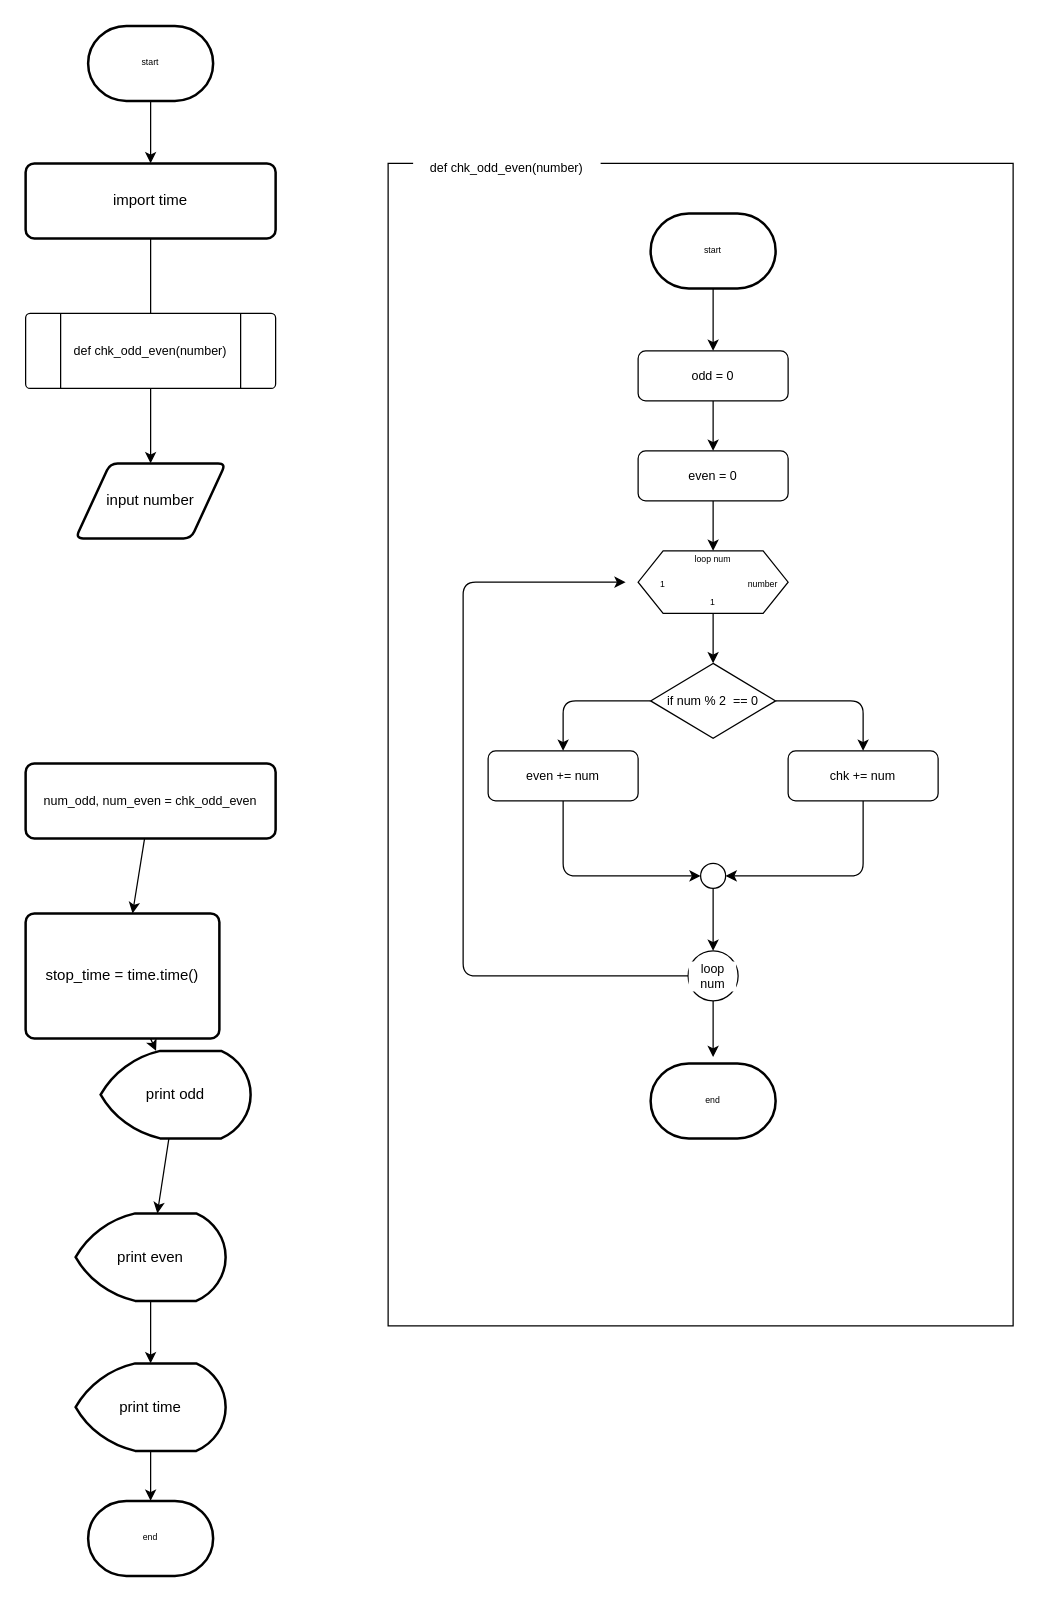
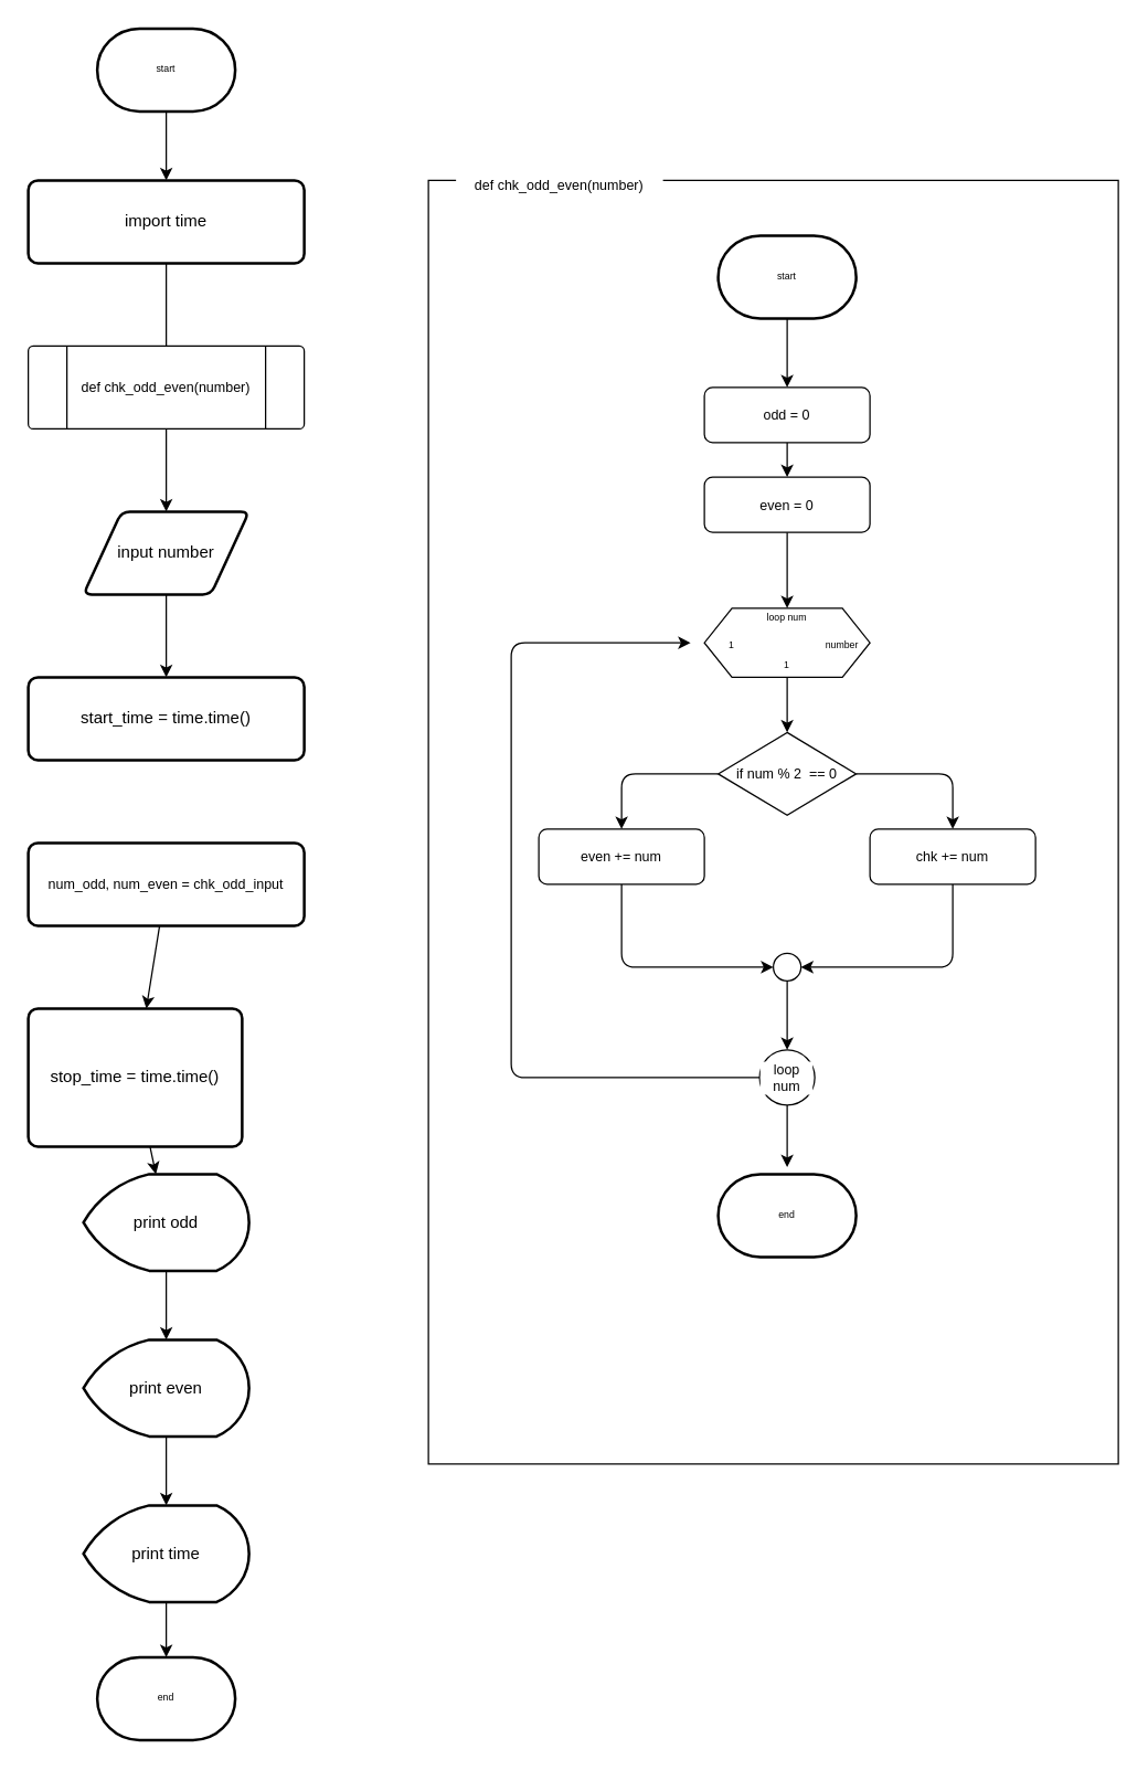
  <mxCell id="0" />
  <mxCell id="1" parent="0" />
  <mxCell id="2" value="" style="rounded=0;whiteSpace=wrap;html=1;fontSize=10;fillColor=none;movable=0;resizable=0;rotatable=0;deletable=0;editable=0;connectable=0;" vertex="1" parent="1"><mxGeometry x="310" y="130" width="500" height="930" as="geometry" /></mxCell>
  <mxCell id="3" value="" style="edgeStyle=none;html=1;fontSize=10;" edge="1" parent="1" target="5"><mxGeometry relative="1" as="geometry"><mxPoint x="120" y="80" as="sourcePoint" /></mxGeometry></mxCell>
  <mxCell id="4" value="" style="edgeStyle=none;html=1;fontSize=10;" edge="1" parent="1" source="5" target="21"><mxGeometry relative="1" as="geometry" /></mxCell>
  <mxCell id="5" value="import time" style="rounded=1;whiteSpace=wrap;html=1;absoluteArcSize=1;arcSize=14;strokeWidth=2;" parent="1" vertex="1"><mxGeometry x="20" y="130" width="200" height="60" as="geometry" /></mxCell>
  <mxCell id="6" value="" style="edgeStyle=none;html=1;fontSize=10;" edge="1" parent="1" source="7" target="9"><mxGeometry relative="1" as="geometry" /></mxCell>
  <mxCell id="7" value="" style="verticalLabelPosition=bottom;verticalAlign=top;html=1;shape=process;whiteSpace=wrap;rounded=1;size=0.14;arcSize=6;" parent="1" vertex="1"><mxGeometry x="20" y="250" width="200" height="60" as="geometry" /></mxCell>
+ <mxCell id="8" value="" style="edgeStyle=none;html=1;fontSize=10;" edge="1" parent="1" source="9" target="10"><mxGeometry relative="1" as="geometry" /></mxCell>
  <mxCell id="9" value="input number" style="shape=parallelogram;html=1;strokeWidth=2;perimeter=parallelogramPerimeter;whiteSpace=wrap;rounded=1;arcSize=12;size=0.23;" parent="1" vertex="1"><mxGeometry x="60" y="370" width="120" height="60" as="geometry" /></mxCell>
+ <mxCell id="10" value="start_time = time.time()" style="rounded=1;whiteSpace=wrap;html=1;absoluteArcSize=1;arcSize=14;strokeWidth=2;" vertex="1" parent="1"><mxGeometry x="20" y="490" width="200" height="60" as="geometry" /></mxCell>
  <mxCell id="11" value="" style="edgeStyle=none;html=1;fontSize=10;" edge="1" parent="1" source="12" target="14"><mxGeometry relative="1" as="geometry" /></mxCell>
- <mxCell id="12" value="num_odd, num_even = chk_odd_even" style="rounded=1;whiteSpace=wrap;html=1;absoluteArcSize=1;arcSize=14;strokeWidth=2;fontSize=10;" vertex="1" parent="1"><mxGeometry x="20" y="610" width="200" height="60" as="geometry" /></mxCell>
+ <mxCell id="12" value="num_odd, num_even = chk_odd_input" style="rounded=1;whiteSpace=wrap;html=1;absoluteArcSize=1;arcSize=14;strokeWidth=2;fontSize=10;" vertex="1" parent="1"><mxGeometry x="20" y="610" width="200" height="60" as="geometry" /></mxCell>
  <mxCell id="13" value="" style="edgeStyle=none;html=1;fontSize=10;" edge="1" parent="1" source="14" target="16"><mxGeometry relative="1" as="geometry" /></mxCell>
  <mxCell id="14" value="stop_time = time.time()" style="rounded=1;whiteSpace=wrap;html=1;absoluteArcSize=1;arcSize=14;strokeWidth=2;" vertex="1" parent="1"><mxGeometry x="20" y="730" width="155" height="100" as="geometry" /></mxCell>
  <mxCell id="15" value="" style="edgeStyle=none;html=1;fontSize=10;" edge="1" parent="1" source="16" target="18"><mxGeometry relative="1" as="geometry" /></mxCell>
- <mxCell id="16" value="print odd" style="strokeWidth=2;html=1;shape=mxgraph.flowchart.display;whiteSpace=wrap;" vertex="1" parent="1"><mxGeometry x="80" y="840" width="120" height="70" as="geometry" /></mxCell>
+ <mxCell id="16" value="print odd" style="strokeWidth=2;html=1;shape=mxgraph.flowchart.display;whiteSpace=wrap;" vertex="1" parent="1"><mxGeometry x="60" y="850" width="120" height="70" as="geometry" /></mxCell>
  <mxCell id="17" value="" style="edgeStyle=none;html=1;fontSize=10;" edge="1" parent="1" source="18" target="20"><mxGeometry relative="1" as="geometry" /></mxCell>
  <mxCell id="18" value="print even" style="strokeWidth=2;html=1;shape=mxgraph.flowchart.display;whiteSpace=wrap;" vertex="1" parent="1"><mxGeometry x="60" y="970" width="120" height="70" as="geometry" /></mxCell>
  <mxCell id="19" value="" style="edgeStyle=none;html=1;fontSize=10;" edge="1" parent="1" source="20"><mxGeometry relative="1" as="geometry"><mxPoint x="120" y="1200" as="targetPoint" /></mxGeometry></mxCell>
  <mxCell id="20" value="print time" style="strokeWidth=2;html=1;shape=mxgraph.flowchart.display;whiteSpace=wrap;" vertex="1" parent="1"><mxGeometry x="60" y="1090" width="120" height="70" as="geometry" /></mxCell>
  <mxCell id="21" value="def chk_odd_even(number)" style="text;html=1;strokeColor=none;fillColor=none;align=center;verticalAlign=middle;whiteSpace=wrap;rounded=0;fontSize=10;" vertex="1" parent="1"><mxGeometry x="45" y="267.5" width="150" height="25" as="geometry" /></mxCell>
  <mxCell id="22" value="def chk_odd_even(number)" style="text;html=1;strokeColor=none;fillColor=default;align=center;verticalAlign=middle;whiteSpace=wrap;rounded=0;fontSize=10;labelBackgroundColor=default;labelBorderColor=none;" vertex="1" parent="1"><mxGeometry x="330" y="120" width="150" height="25" as="geometry" /></mxCell>
  <mxCell id="23" value="" style="edgeStyle=none;html=1;fontSize=7;" edge="1" parent="1" target="26"><mxGeometry relative="1" as="geometry"><mxPoint x="570" y="230" as="sourcePoint" /></mxGeometry></mxCell>
  <mxCell id="24" value="" style="shape=hexagon;perimeter=hexagonPerimeter2;whiteSpace=wrap;html=1;fixedSize=1;labelBackgroundColor=default;labelBorderColor=none;fontSize=10;fillColor=none;" vertex="1" parent="1"><mxGeometry x="510" y="440" width="120" height="50" as="geometry" /></mxCell>
  <mxCell id="25" style="edgeStyle=none;html=1;entryX=0.5;entryY=0;entryDx=0;entryDy=0;fontSize=7;" edge="1" parent="1" source="26" target="28"><mxGeometry relative="1" as="geometry" /></mxCell>
  <mxCell id="26" value="odd = 0" style="rounded=1;whiteSpace=wrap;html=1;labelBackgroundColor=default;labelBorderColor=none;fontSize=10;fillColor=none;" vertex="1" parent="1"><mxGeometry x="510" y="280" width="120" height="40" as="geometry" /></mxCell>
  <mxCell id="27" style="edgeStyle=none;html=1;entryX=0.5;entryY=0.333;entryDx=0;entryDy=0;entryPerimeter=0;fontSize=7;" edge="1" parent="1" source="28" target="41"><mxGeometry relative="1" as="geometry" /></mxCell>
- <mxCell id="28" value="even = 0" style="rounded=1;whiteSpace=wrap;html=1;labelBackgroundColor=default;labelBorderColor=none;fontSize=10;fillColor=none;" vertex="1" parent="1"><mxGeometry x="510" y="360" width="120" height="40" as="geometry" /></mxCell>
+ <mxCell id="28" value="even = 0" style="rounded=1;whiteSpace=wrap;html=1;labelBackgroundColor=default;labelBorderColor=none;fontSize=10;fillColor=none;" vertex="1" parent="1"><mxGeometry x="510" y="345" width="120" height="40" as="geometry" /></mxCell>
  <mxCell id="29" style="edgeStyle=none;html=1;entryX=0.5;entryY=0;entryDx=0;entryDy=0;fontSize=7;" edge="1" parent="1" source="31" target="33"><mxGeometry relative="1" as="geometry"><Array as="points"><mxPoint x="450" y="560" /></Array></mxGeometry></mxCell>
  <mxCell id="30" style="edgeStyle=none;html=1;entryX=0.5;entryY=0;entryDx=0;entryDy=0;fontSize=7;" edge="1" parent="1" source="31" target="35"><mxGeometry relative="1" as="geometry"><Array as="points"><mxPoint x="690" y="560" /></Array></mxGeometry></mxCell>
  <mxCell id="31" value="if num % 2&amp;nbsp; == 0" style="rhombus;whiteSpace=wrap;html=1;labelBackgroundColor=default;labelBorderColor=none;fontSize=10;fillColor=none;" vertex="1" parent="1"><mxGeometry x="520" y="530" width="100" height="60" as="geometry" /></mxCell>
  <mxCell id="32" style="edgeStyle=none;html=1;entryX=0;entryY=0.5;entryDx=0;entryDy=0;fontSize=7;" edge="1" parent="1" source="33" target="37"><mxGeometry relative="1" as="geometry"><Array as="points"><mxPoint x="450" y="700" /></Array></mxGeometry></mxCell>
  <mxCell id="33" value="even += num" style="rounded=1;whiteSpace=wrap;html=1;labelBackgroundColor=default;labelBorderColor=none;fontSize=10;fillColor=none;" vertex="1" parent="1"><mxGeometry x="390" y="600" width="120" height="40" as="geometry" /></mxCell>
  <mxCell id="34" style="edgeStyle=none;html=1;entryX=1;entryY=0.5;entryDx=0;entryDy=0;fontSize=7;" edge="1" parent="1" source="35" target="37"><mxGeometry relative="1" as="geometry"><Array as="points"><mxPoint x="690" y="700" /></Array></mxGeometry></mxCell>
  <mxCell id="35" value="chk += num" style="rounded=1;whiteSpace=wrap;html=1;labelBackgroundColor=default;labelBorderColor=none;fontSize=10;fillColor=none;" vertex="1" parent="1"><mxGeometry x="630" y="600" width="120" height="40" as="geometry" /></mxCell>
  <mxCell id="36" style="edgeStyle=none;html=1;entryX=0.5;entryY=0;entryDx=0;entryDy=0;fontSize=7;" edge="1" parent="1" source="37" target="40"><mxGeometry relative="1" as="geometry" /></mxCell>
  <mxCell id="37" value="" style="ellipse;whiteSpace=wrap;html=1;aspect=fixed;labelBackgroundColor=default;labelBorderColor=none;fontSize=10;fillColor=none;" vertex="1" parent="1"><mxGeometry x="560" y="690" width="20" height="20" as="geometry" /></mxCell>
  <mxCell id="38" value="" style="edgeStyle=none;html=1;fontSize=7;" edge="1" parent="1" source="40"><mxGeometry relative="1" as="geometry"><mxPoint x="570" y="845" as="targetPoint" /></mxGeometry></mxCell>
  <mxCell id="39" style="edgeStyle=none;html=1;entryX=0;entryY=0.5;entryDx=0;entryDy=0;fontSize=7;" edge="1" parent="1" source="40" target="42"><mxGeometry relative="1" as="geometry"><Array as="points"><mxPoint x="370" y="780" /><mxPoint x="370" y="465" /></Array></mxGeometry></mxCell>
  <mxCell id="40" value="loop num" style="ellipse;whiteSpace=wrap;html=1;aspect=fixed;labelBackgroundColor=default;labelBorderColor=none;fontSize=10;fillColor=none;" vertex="1" parent="1"><mxGeometry x="550" y="760" width="40" height="40" as="geometry" /></mxCell>
  <mxCell id="41" value="&lt;font style=&quot;font-size: 7px;&quot;&gt;loop num&lt;/font&gt;" style="text;html=1;strokeColor=none;fillColor=none;align=center;verticalAlign=middle;whiteSpace=wrap;rounded=0;labelBackgroundColor=none;labelBorderColor=none;fontSize=10;" vertex="1" parent="1"><mxGeometry x="540" y="430" width="60" height="30" as="geometry" /></mxCell>
  <mxCell id="42" value="&lt;font style=&quot;font-size: 7px;&quot;&gt;1&lt;/font&gt;" style="text;html=1;strokeColor=none;fillColor=none;align=center;verticalAlign=middle;whiteSpace=wrap;rounded=0;labelBackgroundColor=none;labelBorderColor=none;fontSize=10;" vertex="1" parent="1"><mxGeometry x="500" y="450" width="60" height="30" as="geometry" /></mxCell>
  <mxCell id="43" value="&lt;span style=&quot;font-size: 7px;&quot;&gt;number&lt;/span&gt;" style="text;html=1;strokeColor=none;fillColor=none;align=center;verticalAlign=middle;whiteSpace=wrap;rounded=0;labelBackgroundColor=none;labelBorderColor=none;fontSize=10;" vertex="1" parent="1"><mxGeometry x="580" y="450" width="60" height="30" as="geometry" /></mxCell>
  <mxCell id="44" value="" style="edgeStyle=none;html=1;fontSize=7;" edge="1" parent="1" source="45" target="31"><mxGeometry relative="1" as="geometry" /></mxCell>
  <mxCell id="45" value="&lt;font style=&quot;font-size: 7px;&quot;&gt;1&lt;/font&gt;" style="text;html=1;strokeColor=none;fillColor=none;align=center;verticalAlign=middle;whiteSpace=wrap;rounded=0;labelBackgroundColor=none;labelBorderColor=none;fontSize=10;" vertex="1" parent="1"><mxGeometry x="540" y="470" width="60" height="20" as="geometry" /></mxCell>
  <mxCell id="46" value="start" style="strokeWidth=2;html=1;shape=mxgraph.flowchart.terminator;whiteSpace=wrap;labelBackgroundColor=none;labelBorderColor=none;fontSize=7;fillColor=none;" vertex="1" parent="1"><mxGeometry x="520" y="170" width="100" height="60" as="geometry" /></mxCell>
  <mxCell id="47" value="end" style="strokeWidth=2;html=1;shape=mxgraph.flowchart.terminator;whiteSpace=wrap;labelBackgroundColor=none;labelBorderColor=none;fontSize=7;fillColor=none;" vertex="1" parent="1"><mxGeometry x="520" y="850" width="100" height="60" as="geometry" /></mxCell>
  <mxCell id="48" value="end" style="strokeWidth=2;html=1;shape=mxgraph.flowchart.terminator;whiteSpace=wrap;labelBackgroundColor=none;labelBorderColor=none;fontSize=7;fillColor=none;" vertex="1" parent="1"><mxGeometry x="70" y="1200" width="100" height="60" as="geometry" /></mxCell>
  <mxCell id="49" value="start" style="strokeWidth=2;html=1;shape=mxgraph.flowchart.terminator;whiteSpace=wrap;labelBackgroundColor=none;labelBorderColor=none;fontSize=7;fillColor=none;" vertex="1" parent="1"><mxGeometry x="70" y="20" width="100" height="60" as="geometry" /></mxCell>
